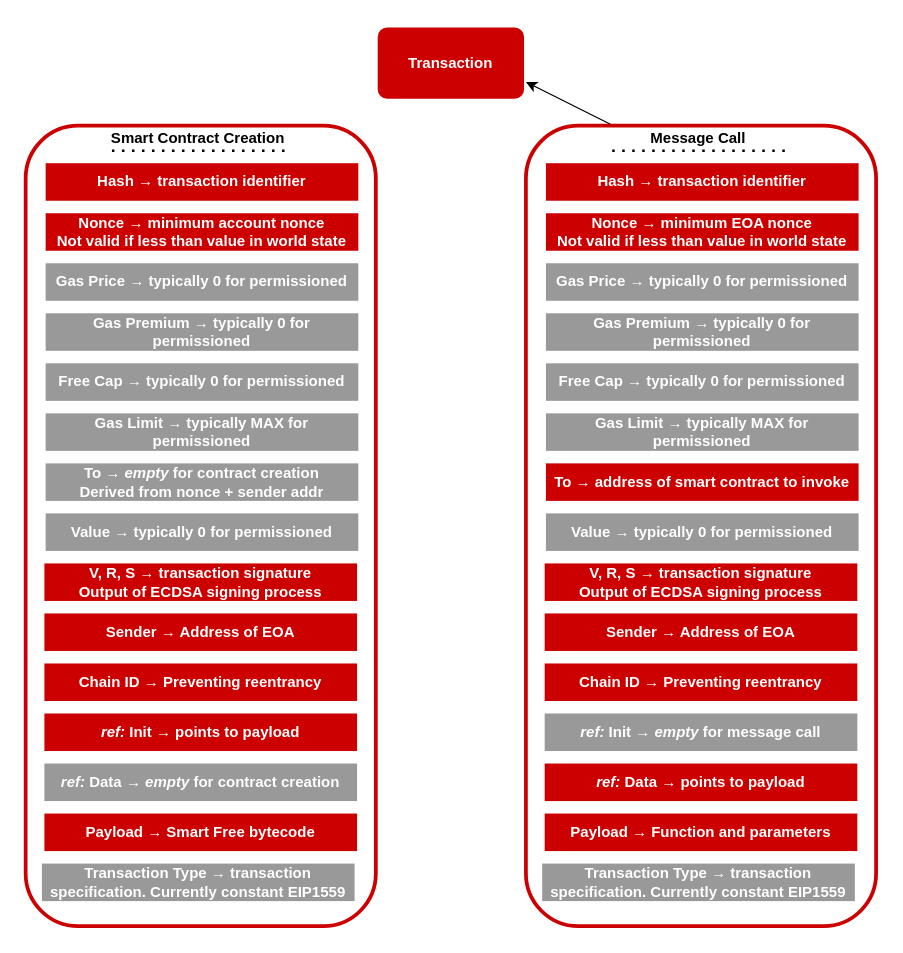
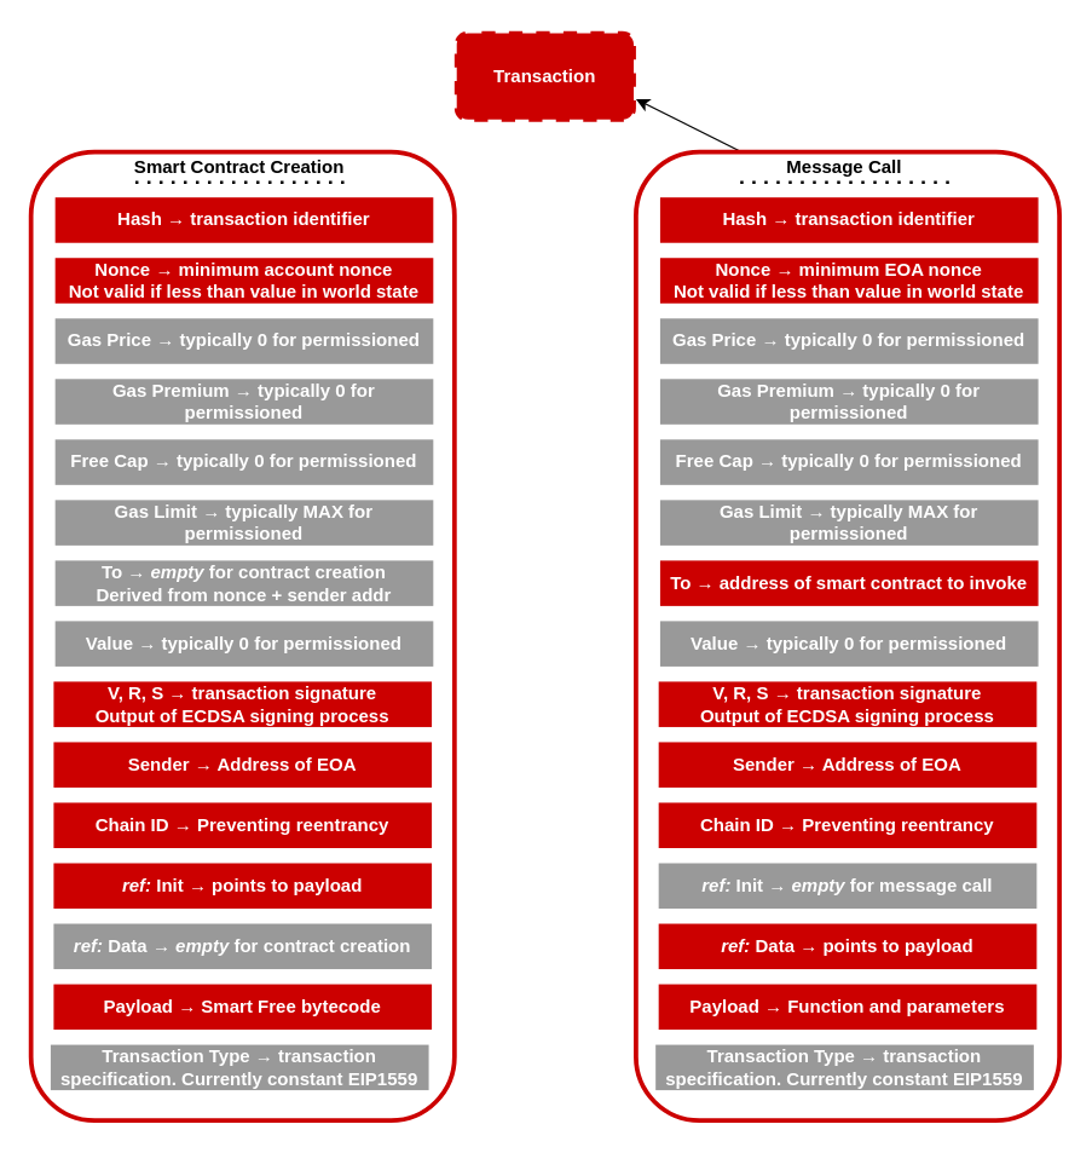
  <mxCell id="0" />
  <mxCell id="1" parent="0" />
- <mxCell id="2" value="&lt;b&gt;Transaction&lt;/b&gt;" style="rounded=1;whiteSpace=wrap;html=1;fillColor=#CC0000;fontColor=#FFFFFF;strokeWidth=3;strokeColor=#FFFFFF;dashed=0;" parent="1" vertex="1"><mxGeometry x="300" y="20" width="120" height="60" as="geometry" /></mxCell>
+ <mxCell id="2" value="&lt;b&gt;Transaction&lt;/b&gt;" style="rounded=1;whiteSpace=wrap;html=1;fillColor=#CC0000;fontColor=#FFFFFF;strokeWidth=3;strokeColor=#FFFFFF;dashed=1;" parent="1" vertex="1"><mxGeometry x="300" y="20" width="120" height="60" as="geometry" /></mxCell>
  <mxCell id="3" value="" style="rounded=1;whiteSpace=wrap;html=1;strokeColor=#CC0000;strokeWidth=3;" parent="1" vertex="1"><mxGeometry x="20" y="100" width="280" height="640" as="geometry" /></mxCell>
  <mxCell id="4" style="edgeStyle=none;rounded=0;orthogonalLoop=1;jettySize=auto;html=1;exitX=0.25;exitY=0;exitDx=0;exitDy=0;entryX=1;entryY=0.75;entryDx=0;entryDy=0;fontColor=#FFFFFF;" parent="1" target="2" edge="1"><mxGeometry relative="1" as="geometry"><mxPoint x="490" y="100" as="sourcePoint" /></mxGeometry></mxCell>
  <mxCell id="5" value="&lt;font color=&quot;#000000&quot;&gt;&lt;b&gt;Smart Contract Creation&lt;/b&gt;&lt;/font&gt;" style="text;html=1;strokeColor=none;fillColor=none;align=center;verticalAlign=middle;whiteSpace=wrap;rounded=0;fontColor=#FFFFFF;" parent="1" vertex="1"><mxGeometry x="20" y="100" width="276" height="20" as="geometry" /></mxCell>
  <mxCell id="6" value="&lt;b&gt;Hash&amp;nbsp;→ transaction identifier&lt;/b&gt;" style="rounded=0;whiteSpace=wrap;html=1;dashed=1;strokeWidth=3;fillColor=#CC0000;fontColor=#FFFFFF;strokeColor=none;" parent="1" vertex="1"><mxGeometry x="36" y="130" width="250" height="30" as="geometry" /></mxCell>
  <mxCell id="7" value="&lt;b&gt;Nonce&amp;nbsp;→ minimum account nonce&lt;br&gt;Not valid if less than value in world state&lt;br&gt;&lt;/b&gt;" style="rounded=0;whiteSpace=wrap;html=1;dashed=1;strokeWidth=3;fillColor=#CC0000;fontColor=#FFFFFF;strokeColor=none;" parent="1" vertex="1"><mxGeometry x="36" y="170" width="250" height="30" as="geometry" /></mxCell>
  <mxCell id="8" value="&lt;b&gt;Gas Price&amp;nbsp;&lt;/b&gt;&lt;b&gt;→ typically 0 for permissioned&lt;/b&gt;" style="rounded=0;whiteSpace=wrap;html=1;dashed=1;strokeWidth=3;fontColor=#FFFFFF;strokeColor=none;fillColor=#999999;" parent="1" vertex="1"><mxGeometry x="36" y="210" width="250" height="30" as="geometry" /></mxCell>
  <mxCell id="9" value="&lt;b&gt;Gas Premium&amp;nbsp;&lt;/b&gt;&lt;b&gt;→ typically 0 for permissioned&lt;/b&gt;" style="rounded=0;whiteSpace=wrap;html=1;dashed=1;strokeWidth=3;fontColor=#FFFFFF;strokeColor=none;fillColor=#999999;" parent="1" vertex="1"><mxGeometry x="36" y="250" width="250" height="30" as="geometry" /></mxCell>
  <mxCell id="10" value="&lt;b&gt;Free Cap&amp;nbsp;&lt;/b&gt;&lt;b&gt;→ typically 0 for permissioned&lt;/b&gt;" style="rounded=0;whiteSpace=wrap;html=1;dashed=1;strokeWidth=3;fontColor=#FFFFFF;strokeColor=none;fillColor=#999999;" parent="1" vertex="1"><mxGeometry x="36" y="290" width="250" height="30" as="geometry" /></mxCell>
  <mxCell id="11" value="" style="endArrow=none;dashed=1;html=1;dashPattern=1 3;strokeWidth=2;fontColor=#FFFFFF;exitX=0.25;exitY=1;exitDx=0;exitDy=0;entryX=0.75;entryY=1;entryDx=0;entryDy=0;" parent="1" source="5" target="5" edge="1"><mxGeometry width="50" height="50" relative="1" as="geometry"><mxPoint x="386" y="360" as="sourcePoint" /><mxPoint x="346" y="280" as="targetPoint" /></mxGeometry></mxCell>
  <mxCell id="12" value="&lt;b&gt;Gas Limit&amp;nbsp;&lt;/b&gt;&lt;b&gt;→ typically MAX for permissioned&lt;/b&gt;" style="rounded=0;whiteSpace=wrap;html=1;dashed=1;strokeWidth=3;fontColor=#FFFFFF;strokeColor=none;fillColor=#999999;" vertex="1" parent="1"><mxGeometry x="36" y="330" width="250" height="30" as="geometry" /></mxCell>
  <mxCell id="13" value="&lt;b&gt;To&amp;nbsp;&lt;/b&gt;&lt;b&gt;→ &lt;i&gt;empty&lt;/i&gt;&amp;nbsp;for contract creation&lt;br&gt;Derived from nonce + sender addr&lt;br&gt;&lt;/b&gt;" style="rounded=0;whiteSpace=wrap;html=1;dashed=1;strokeWidth=3;fontColor=#FFFFFF;strokeColor=none;fillColor=#999999;" vertex="1" parent="1"><mxGeometry x="36" y="370" width="250" height="30" as="geometry" /></mxCell>
  <mxCell id="14" value="&lt;b&gt;Value&amp;nbsp;&lt;/b&gt;&lt;b&gt;→ typically 0 for permissioned&lt;/b&gt;" style="rounded=0;whiteSpace=wrap;html=1;dashed=1;strokeWidth=3;fontColor=#FFFFFF;strokeColor=none;fillColor=#999999;" vertex="1" parent="1"><mxGeometry x="36" y="410" width="250" height="30" as="geometry" /></mxCell>
  <mxCell id="15" value="&lt;b&gt;V, R, S&amp;nbsp;&lt;/b&gt;&lt;b&gt;→ transaction signature&lt;br&gt;Output of ECDSA signing process&lt;br&gt;&lt;/b&gt;" style="rounded=0;whiteSpace=wrap;html=1;dashed=1;strokeWidth=3;fontColor=#FFFFFF;strokeColor=none;fillColor=#CC0000;" vertex="1" parent="1"><mxGeometry x="35" y="450" width="250" height="30" as="geometry" /></mxCell>
  <mxCell id="16" value="&lt;b&gt;Sender&amp;nbsp;&lt;/b&gt;&lt;b&gt;→ Address of EOA&lt;/b&gt;" style="rounded=0;whiteSpace=wrap;html=1;dashed=1;strokeWidth=3;fontColor=#FFFFFF;strokeColor=none;fillColor=#CC0000;" vertex="1" parent="1"><mxGeometry x="35" y="490" width="250" height="30" as="geometry" /></mxCell>
  <mxCell id="17" value="&lt;b&gt;Chain ID&amp;nbsp;&lt;/b&gt;&lt;b&gt;→ Preventing reentrancy&lt;/b&gt;" style="rounded=0;whiteSpace=wrap;html=1;dashed=1;strokeWidth=3;fontColor=#FFFFFF;strokeColor=none;fillColor=#CC0000;" vertex="1" parent="1"><mxGeometry x="35" y="530" width="250" height="30" as="geometry" /></mxCell>
  <mxCell id="18" value="&lt;b&gt;&lt;i&gt;ref:&amp;nbsp;&lt;/i&gt;Init&amp;nbsp;&lt;/b&gt;&lt;b&gt;→ points to payload&lt;br&gt;&lt;/b&gt;" style="rounded=0;whiteSpace=wrap;html=1;dashed=1;strokeWidth=3;fontColor=#FFFFFF;strokeColor=none;fillColor=#CC0000;" vertex="1" parent="1"><mxGeometry x="35" y="570" width="250" height="30" as="geometry" /></mxCell>
  <mxCell id="19" value="&lt;b&gt;&lt;i&gt;ref:&amp;nbsp;&lt;/i&gt;Data&amp;nbsp;&lt;/b&gt;&lt;b&gt;→ &lt;i&gt;empty &lt;/i&gt;for contract creation&lt;/b&gt;" style="rounded=0;whiteSpace=wrap;html=1;dashed=1;strokeWidth=3;fontColor=#FFFFFF;strokeColor=none;fillColor=#999999;" vertex="1" parent="1"><mxGeometry x="35" y="610" width="250" height="30" as="geometry" /></mxCell>
  <mxCell id="20" value="&lt;b&gt;Payload&amp;nbsp;&lt;/b&gt;&lt;b&gt;→ Smart Free bytecode&lt;/b&gt;" style="rounded=0;whiteSpace=wrap;html=1;dashed=1;strokeWidth=3;fontColor=#FFFFFF;strokeColor=none;fillColor=#CC0000;" vertex="1" parent="1"><mxGeometry x="35" y="650" width="250" height="30" as="geometry" /></mxCell>
  <mxCell id="21" value="&lt;b&gt;Transaction Type&amp;nbsp;&lt;/b&gt;&lt;b&gt;→ transaction specification. Currently constant EIP1559&lt;/b&gt;" style="rounded=0;whiteSpace=wrap;html=1;dashed=1;strokeWidth=3;fontColor=#FFFFFF;strokeColor=none;fillColor=#999999;" vertex="1" parent="1"><mxGeometry x="33" y="690" width="250" height="30" as="geometry" /></mxCell>
  <mxCell id="22" value="" style="rounded=1;whiteSpace=wrap;html=1;strokeColor=#CC0000;strokeWidth=3;" vertex="1" parent="1"><mxGeometry x="420" y="100" width="280" height="640" as="geometry" /></mxCell>
  <mxCell id="23" value="&lt;font color=&quot;#000000&quot;&gt;&lt;b&gt;Message Call&lt;/b&gt;&lt;/font&gt;" style="text;html=1;strokeColor=none;fillColor=none;align=center;verticalAlign=middle;whiteSpace=wrap;rounded=0;fontColor=#FFFFFF;" vertex="1" parent="1"><mxGeometry x="420" y="100" width="276" height="20" as="geometry" /></mxCell>
  <mxCell id="24" value="&lt;b&gt;Hash&amp;nbsp;→ transaction identifier&lt;/b&gt;" style="rounded=0;whiteSpace=wrap;html=1;dashed=1;strokeWidth=3;fillColor=#CC0000;fontColor=#FFFFFF;strokeColor=none;" vertex="1" parent="1"><mxGeometry x="436" y="130" width="250" height="30" as="geometry" /></mxCell>
  <mxCell id="25" value="&lt;b&gt;Nonce&amp;nbsp;→ minimum EOA nonce&lt;br&gt;Not valid if less than value in world state&lt;br&gt;&lt;/b&gt;" style="rounded=0;whiteSpace=wrap;html=1;dashed=1;strokeWidth=3;fillColor=#CC0000;fontColor=#FFFFFF;strokeColor=none;" vertex="1" parent="1"><mxGeometry x="436" y="170" width="250" height="30" as="geometry" /></mxCell>
  <mxCell id="26" value="&lt;b&gt;Gas Price&amp;nbsp;&lt;/b&gt;&lt;b&gt;→ typically 0 for permissioned&lt;/b&gt;" style="rounded=0;whiteSpace=wrap;html=1;dashed=1;strokeWidth=3;fontColor=#FFFFFF;strokeColor=none;fillColor=#999999;" vertex="1" parent="1"><mxGeometry x="436" y="210" width="250" height="30" as="geometry" /></mxCell>
  <mxCell id="27" value="&lt;b&gt;Gas Premium&amp;nbsp;&lt;/b&gt;&lt;b&gt;→ typically 0 for permissioned&lt;/b&gt;" style="rounded=0;whiteSpace=wrap;html=1;dashed=1;strokeWidth=3;fontColor=#FFFFFF;strokeColor=none;fillColor=#999999;" vertex="1" parent="1"><mxGeometry x="436" y="250" width="250" height="30" as="geometry" /></mxCell>
  <mxCell id="28" value="&lt;b&gt;Free Cap&amp;nbsp;&lt;/b&gt;&lt;b&gt;→ typically 0 for permissioned&lt;/b&gt;" style="rounded=0;whiteSpace=wrap;html=1;dashed=1;strokeWidth=3;fontColor=#FFFFFF;strokeColor=none;fillColor=#999999;" vertex="1" parent="1"><mxGeometry x="436" y="290" width="250" height="30" as="geometry" /></mxCell>
  <mxCell id="29" value="" style="endArrow=none;dashed=1;html=1;dashPattern=1 3;strokeWidth=2;fontColor=#FFFFFF;exitX=0.25;exitY=1;exitDx=0;exitDy=0;entryX=0.75;entryY=1;entryDx=0;entryDy=0;" edge="1" parent="1" source="23" target="23"><mxGeometry width="50" height="50" relative="1" as="geometry"><mxPoint x="786" y="360" as="sourcePoint" /><mxPoint x="746" y="280" as="targetPoint" /></mxGeometry></mxCell>
  <mxCell id="30" value="&lt;b&gt;Gas Limit&amp;nbsp;&lt;/b&gt;&lt;b&gt;→ typically MAX for permissioned&lt;/b&gt;" style="rounded=0;whiteSpace=wrap;html=1;dashed=1;strokeWidth=3;fontColor=#FFFFFF;strokeColor=none;fillColor=#999999;" vertex="1" parent="1"><mxGeometry x="436" y="330" width="250" height="30" as="geometry" /></mxCell>
  <mxCell id="31" value="&lt;b&gt;To&amp;nbsp;&lt;/b&gt;&lt;b&gt;→ address of smart contract to invoke&lt;br&gt;&lt;/b&gt;" style="rounded=0;whiteSpace=wrap;html=1;dashed=1;strokeWidth=3;fontColor=#FFFFFF;strokeColor=none;fillColor=#CC0000;" vertex="1" parent="1"><mxGeometry x="436" y="370" width="250" height="30" as="geometry" /></mxCell>
  <mxCell id="32" value="&lt;b&gt;Value&amp;nbsp;&lt;/b&gt;&lt;b&gt;→ typically 0 for permissioned&lt;/b&gt;" style="rounded=0;whiteSpace=wrap;html=1;dashed=1;strokeWidth=3;fontColor=#FFFFFF;strokeColor=none;fillColor=#999999;" vertex="1" parent="1"><mxGeometry x="436" y="410" width="250" height="30" as="geometry" /></mxCell>
  <mxCell id="33" value="&lt;b&gt;V, R, S&amp;nbsp;&lt;/b&gt;&lt;b&gt;→ transaction signature&lt;br&gt;Output of ECDSA signing process&lt;br&gt;&lt;/b&gt;" style="rounded=0;whiteSpace=wrap;html=1;dashed=1;strokeWidth=3;fontColor=#FFFFFF;strokeColor=none;fillColor=#CC0000;" vertex="1" parent="1"><mxGeometry x="435" y="450" width="250" height="30" as="geometry" /></mxCell>
  <mxCell id="34" value="&lt;b&gt;Sender&amp;nbsp;&lt;/b&gt;&lt;b&gt;→ Address of EOA&lt;/b&gt;" style="rounded=0;whiteSpace=wrap;html=1;dashed=1;strokeWidth=3;fontColor=#FFFFFF;strokeColor=none;fillColor=#CC0000;" vertex="1" parent="1"><mxGeometry x="435" y="490" width="250" height="30" as="geometry" /></mxCell>
  <mxCell id="35" value="&lt;b&gt;Chain ID&amp;nbsp;&lt;/b&gt;&lt;b&gt;→ Preventing reentrancy&lt;/b&gt;" style="rounded=0;whiteSpace=wrap;html=1;dashed=1;strokeWidth=3;fontColor=#FFFFFF;strokeColor=none;fillColor=#CC0000;" vertex="1" parent="1"><mxGeometry x="435" y="530" width="250" height="30" as="geometry" /></mxCell>
  <mxCell id="36" value="&lt;b&gt;&lt;i&gt;ref:&amp;nbsp;&lt;/i&gt;Init&amp;nbsp;&lt;/b&gt;&lt;b&gt;→ &lt;i&gt;empty &lt;/i&gt;for message call&lt;br&gt;&lt;/b&gt;" style="rounded=0;whiteSpace=wrap;html=1;dashed=1;strokeWidth=3;fontColor=#FFFFFF;strokeColor=none;fillColor=#999999;" vertex="1" parent="1"><mxGeometry x="435" y="570" width="250" height="30" as="geometry" /></mxCell>
  <mxCell id="37" value="&lt;b&gt;&lt;i&gt;ref:&amp;nbsp;&lt;/i&gt;Data&amp;nbsp;&lt;/b&gt;&lt;b&gt;→ points to payload&lt;/b&gt;" style="rounded=0;whiteSpace=wrap;html=1;dashed=1;strokeWidth=3;fontColor=#FFFFFF;strokeColor=none;fillColor=#CC0000;" vertex="1" parent="1"><mxGeometry x="435" y="610" width="250" height="30" as="geometry" /></mxCell>
  <mxCell id="38" value="&lt;b&gt;Payload&amp;nbsp;&lt;/b&gt;&lt;b&gt;→ Function and parameters&lt;/b&gt;" style="rounded=0;whiteSpace=wrap;html=1;dashed=1;strokeWidth=3;fontColor=#FFFFFF;strokeColor=none;fillColor=#CC0000;" vertex="1" parent="1"><mxGeometry x="435" y="650" width="250" height="30" as="geometry" /></mxCell>
  <mxCell id="39" value="&lt;b&gt;Transaction Type&amp;nbsp;&lt;/b&gt;&lt;b&gt;→ transaction specification. Currently constant EIP1559&lt;/b&gt;" style="rounded=0;whiteSpace=wrap;html=1;dashed=1;strokeWidth=3;fontColor=#FFFFFF;strokeColor=none;fillColor=#999999;" vertex="1" parent="1"><mxGeometry x="433" y="690" width="250" height="30" as="geometry" /></mxCell>
